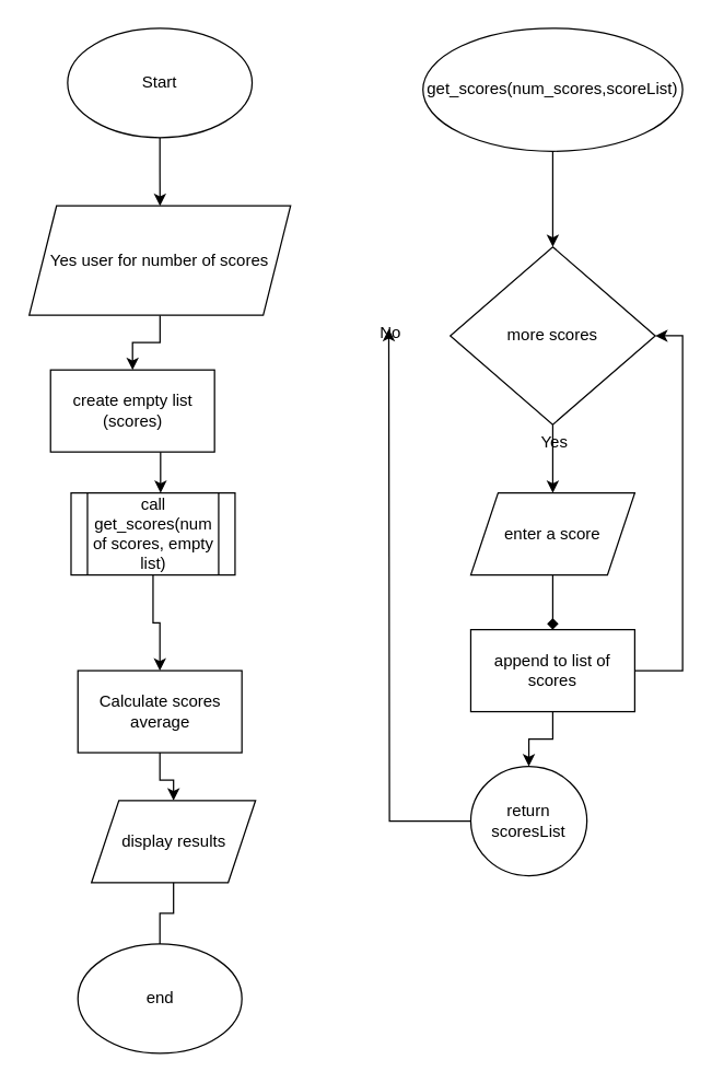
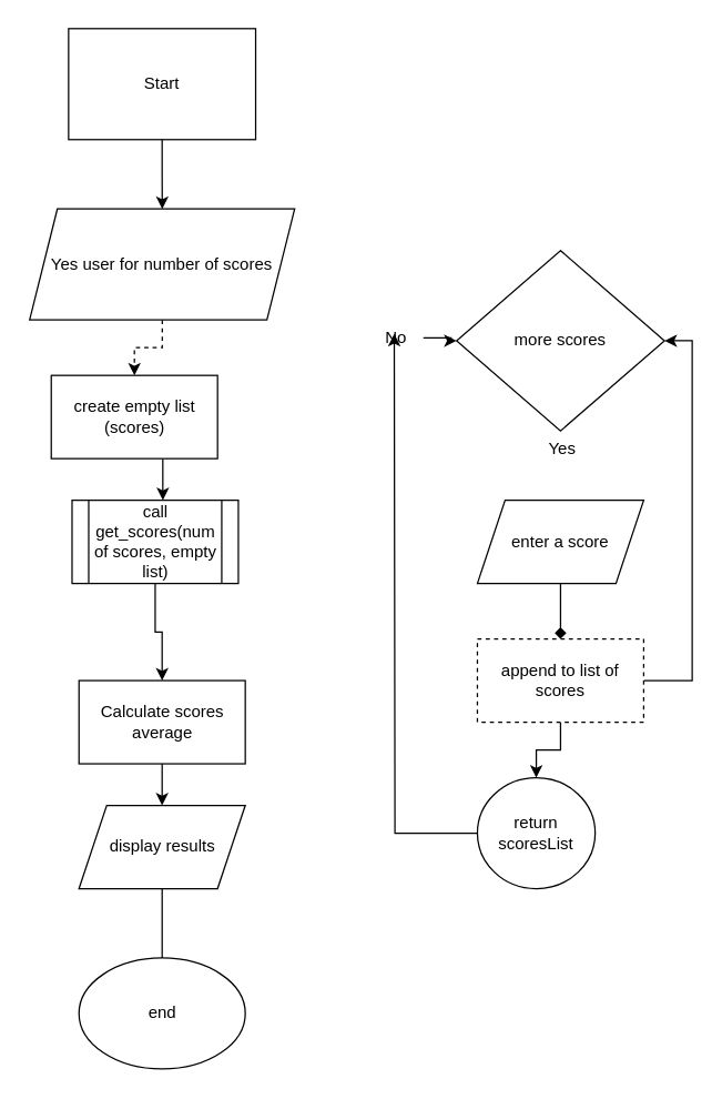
  <mxCell id="0" />
  <mxCell id="1" parent="0" />
  <mxCell id="2" value="" style="edgeStyle=orthogonalEdgeStyle;rounded=0;orthogonalLoop=1;jettySize=auto;html=1;" edge="1" parent="1" source="3" target="5"><mxGeometry relative="1" as="geometry" /></mxCell>
- <mxCell id="3" value="Start" style="ellipse;whiteSpace=wrap;html=1;" vertex="1" parent="1"><mxGeometry x="49" y="20" width="135" height="80" as="geometry" /></mxCell>
- <mxCell id="4" value="" style="edgeStyle=orthogonalEdgeStyle;rounded=0;orthogonalLoop=1;jettySize=auto;html=1;" edge="1" parent="1" source="5" target="7"><mxGeometry relative="1" as="geometry" /></mxCell>
+ <mxCell id="3" value="Start" style="whiteSpace=wrap;html=1;rounded=0;" vertex="1" parent="1"><mxGeometry x="49" y="20" width="135" height="80" as="geometry" /></mxCell>
+ <mxCell id="4" value="" style="edgeStyle=orthogonalEdgeStyle;rounded=0;orthogonalLoop=1;jettySize=auto;html=1;dashed=1;" edge="1" parent="1" source="5" target="7"><mxGeometry relative="1" as="geometry" /></mxCell>
  <mxCell id="5" value="Yes user for number of scores" style="shape=parallelogram;perimeter=parallelogramPerimeter;whiteSpace=wrap;html=1;fixedSize=1;" vertex="1" parent="1"><mxGeometry x="20.88" y="150" width="191.25" height="80" as="geometry" /></mxCell>
  <mxCell id="6" value="" style="edgeStyle=orthogonalEdgeStyle;rounded=0;orthogonalLoop=1;jettySize=auto;html=1;" edge="1" parent="1" source="7" target="23"><mxGeometry relative="1" as="geometry"><Array as="points"><mxPoint x="117" y="350" /><mxPoint x="117" y="350" /></Array></mxGeometry></mxCell>
  <mxCell id="7" value="create empty list (scores)" style="rounded=0;whiteSpace=wrap;html=1;" vertex="1" parent="1"><mxGeometry x="36.5" y="270" width="120" height="60" as="geometry" /></mxCell>
- <mxCell id="8" value="" style="edgeStyle=orthogonalEdgeStyle;rounded=0;orthogonalLoop=1;jettySize=auto;html=1;" edge="1" parent="1" source="9" target="11"><mxGeometry relative="1" as="geometry" /></mxCell>
- <mxCell id="9" value="get_scores(num_scores,scoreList)" style="ellipse;whiteSpace=wrap;html=1;" vertex="1" parent="1"><mxGeometry x="309" y="20" width="190" height="90" as="geometry" /></mxCell>
- <mxCell id="10" value="" style="edgeStyle=orthogonalEdgeStyle;rounded=0;orthogonalLoop=1;jettySize=auto;html=1;" edge="1" parent="1" source="11" target="13"><mxGeometry relative="1" as="geometry" /></mxCell>
  <mxCell id="11" value="more scores" style="rhombus;whiteSpace=wrap;html=1;" vertex="1" parent="1"><mxGeometry x="329" y="180" width="150" height="130" as="geometry" /></mxCell>
  <mxCell id="12" value="" style="edgeStyle=orthogonalEdgeStyle;rounded=0;orthogonalLoop=1;jettySize=auto;html=1;endArrow=diamond;" edge="1" parent="1" source="13" target="16"><mxGeometry relative="1" as="geometry" /></mxCell>
  <mxCell id="13" value="enter a score" style="shape=parallelogram;perimeter=parallelogramPerimeter;whiteSpace=wrap;html=1;fixedSize=1;" vertex="1" parent="1"><mxGeometry x="344" y="360" width="120" height="60" as="geometry" /></mxCell>
  <mxCell id="14" value="" style="edgeStyle=orthogonalEdgeStyle;rounded=0;orthogonalLoop=1;jettySize=auto;html=1;entryX=1;entryY=0.5;entryDx=0;entryDy=0;" edge="1" parent="1" source="16" target="11"><mxGeometry relative="1" as="geometry"><mxPoint x="504" y="240" as="targetPoint" /><Array as="points"><mxPoint x="499" y="490" /><mxPoint x="499" y="245" /></Array></mxGeometry></mxCell>
  <mxCell id="15" value="" style="edgeStyle=orthogonalEdgeStyle;rounded=0;orthogonalLoop=1;jettySize=auto;html=1;" edge="1" parent="1" source="16" target="19"><mxGeometry relative="1" as="geometry" /></mxCell>
- <mxCell id="16" value="append to list of scores" style="rounded=0;whiteSpace=wrap;html=1;" vertex="1" parent="1"><mxGeometry x="344" y="460" width="120" height="60" as="geometry" /></mxCell>
+ <mxCell id="16" value="append to list of scores" style="rounded=0;whiteSpace=wrap;html=1;dashed=1;" vertex="1" parent="1"><mxGeometry x="344" y="460" width="120" height="60" as="geometry" /></mxCell>
  <mxCell id="17" value="Yes&lt;br&gt;" style="text;html=1;align=center;verticalAlign=middle;resizable=0;points=[];autosize=1;strokeColor=none;fillColor=none;" vertex="1" parent="1"><mxGeometry x="385" y="308" width="40" height="30" as="geometry" /></mxCell>
  <mxCell id="18" value="" style="edgeStyle=orthogonalEdgeStyle;rounded=0;orthogonalLoop=1;jettySize=auto;html=1;" edge="1" parent="1" source="19"><mxGeometry relative="1" as="geometry"><mxPoint x="284" y="240" as="targetPoint" /></mxGeometry></mxCell>
  <mxCell id="19" value="return scoresList" style="ellipse;whiteSpace=wrap;html=1;" vertex="1" parent="1"><mxGeometry x="344" y="560" width="85" height="80" as="geometry" /></mxCell>
+ <mxCell id="20" value="" style="edgeStyle=orthogonalEdgeStyle;rounded=0;orthogonalLoop=1;jettySize=auto;html=1;" edge="1" parent="1" source="21" target="11"><mxGeometry relative="1" as="geometry" /></mxCell>
  <mxCell id="21" value="No" style="text;html=1;align=center;verticalAlign=middle;resizable=0;points=[];autosize=1;strokeColor=none;fillColor=none;" vertex="1" parent="1"><mxGeometry x="265" y="228" width="40" height="30" as="geometry" /></mxCell>
  <mxCell id="22" value="" style="edgeStyle=orthogonalEdgeStyle;rounded=0;orthogonalLoop=1;jettySize=auto;html=1;" edge="1" parent="1" source="23" target="25"><mxGeometry relative="1" as="geometry" /></mxCell>
  <mxCell id="23" value="call get_scores(num of scores, empty list)" style="shape=process;whiteSpace=wrap;html=1;backgroundOutline=1;" vertex="1" parent="1"><mxGeometry x="51.51" y="360" width="120" height="60" as="geometry" /></mxCell>
  <mxCell id="24" value="" style="edgeStyle=orthogonalEdgeStyle;rounded=0;orthogonalLoop=1;jettySize=auto;html=1;" edge="1" parent="1" source="25" target="27"><mxGeometry relative="1" as="geometry" /></mxCell>
  <mxCell id="25" value="Calculate scores average" style="rounded=0;whiteSpace=wrap;html=1;" vertex="1" parent="1"><mxGeometry x="56.51" y="490" width="120" height="60" as="geometry" /></mxCell>
  <mxCell id="26" value="" style="edgeStyle=orthogonalEdgeStyle;rounded=0;orthogonalLoop=1;jettySize=auto;html=1;endArrow=none;" edge="1" parent="1" source="27" target="28"><mxGeometry relative="1" as="geometry" /></mxCell>
- <mxCell id="27" value="display results" style="shape=parallelogram;perimeter=parallelogramPerimeter;whiteSpace=wrap;html=1;fixedSize=1;" vertex="1" parent="1"><mxGeometry x="66.5" y="585" width="120" height="60" as="geometry" /></mxCell>
+ <mxCell id="27" value="display results" style="shape=parallelogram;perimeter=parallelogramPerimeter;whiteSpace=wrap;html=1;fixedSize=1;" vertex="1" parent="1"><mxGeometry x="56.5" y="580" width="120" height="60" as="geometry" /></mxCell>
  <mxCell id="28" value="end" style="ellipse;whiteSpace=wrap;html=1;" vertex="1" parent="1"><mxGeometry x="56.51" y="690" width="120" height="80" as="geometry" /></mxCell>
